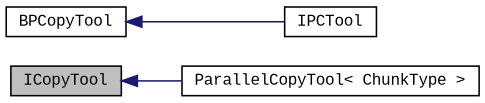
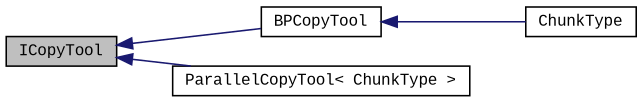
  digraph {
    fontname="Liberation Mono"
    rankdir=LR
    node [color=black fillcolor=white fontname="Liberation Mono" fontsize=10 shape=record style=filled]
    edge [color=midnightblue dir=back fontname="Liberation Mono" fontsize=10 labelfontname=Helvetica labelfontsize=10 style=solid]
    n1 [fillcolor=grey75 fontcolor=black height=0.2 label=ICopyTool width=0.4]
    n2 [height=0.2 label=BPCopyTool width=0.4]
    n3 [height=0.2 label="ParallelCopyTool\< ChunkType \>" width=0.4]
-   n4 [height=0.2 label=IPCTool width=0.4]
+   n4 [height=0.2 label=ChunkType width=0.4]
+   n1 -> n2
    n1 -> n3
    n2 -> n4
  }
